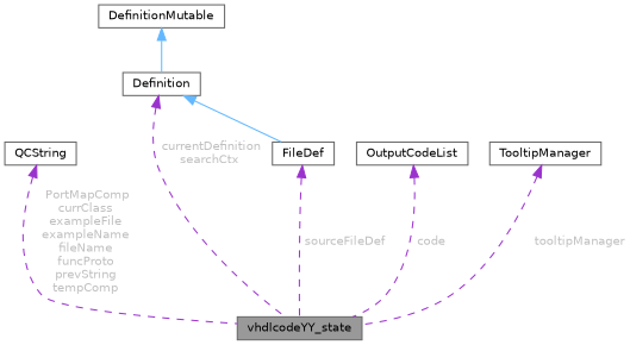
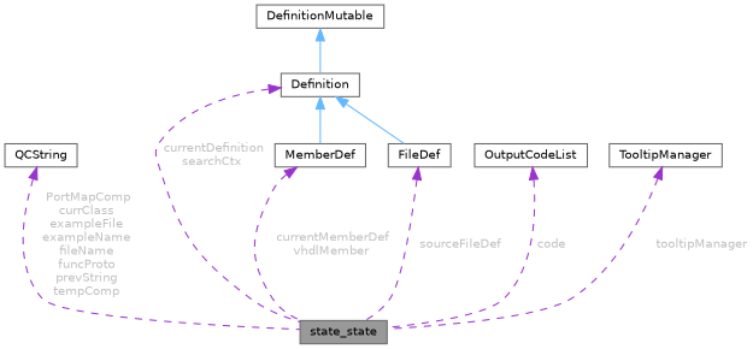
  digraph {
    node [color=gray40 fillcolor=white fontname=Helvetica fontsize=10 shape=box style=filled]
    edge [color=darkorchid3 dir=back fontcolor=grey fontname=Helvetica fontsize=10 labelfontname=Helvetica labelfontsize=10 style=dashed]
-   n1 [fillcolor=grey60 fontcolor=black height=0.2 label=vhdlcodeYY_state width=0.4]
+   n1 [fillcolor=grey60 fontcolor=black height=0.2 label=state_state width=0.4]
    n2 [height=0.2 label=QCString width=0.4]
+   n3 [height=0.2 label=MemberDef width=0.4]
    n4 [height=0.2 label=Definition width=0.4]
    n5 [height=0.2 label=FileDef width=0.4]
    n6 [height=0.2 label=OutputCodeList width=0.4]
    n7 [height=0.2 label=DefinitionMutable width=0.4]
    n8 [height=0.2 label=TooltipManager width=0.4]
    n2 -> n1 [label=" PortMapComp\ncurrClass\nexampleFile\nexampleName\nfileName\nfuncProto\nprevString\ntempComp"]
+   n3 -> n1 [label=" currentMemberDef\nvhdlMember"]
    n4 -> n1 [label=" currentDefinition\nsearchCtx"]
+   n4 -> n3 [color=steelblue1 style=solid fontcolor=""]
    n4 -> n5 [color=steelblue1 style=solid fontcolor=""]
    n5 -> n1 [label=" sourceFileDef"]
    n6 -> n1 [label=" code"]
    n7 -> n4 [color=steelblue1 style=solid fontcolor=""]
    n8 -> n1 [label=" tooltipManager"]
  }
